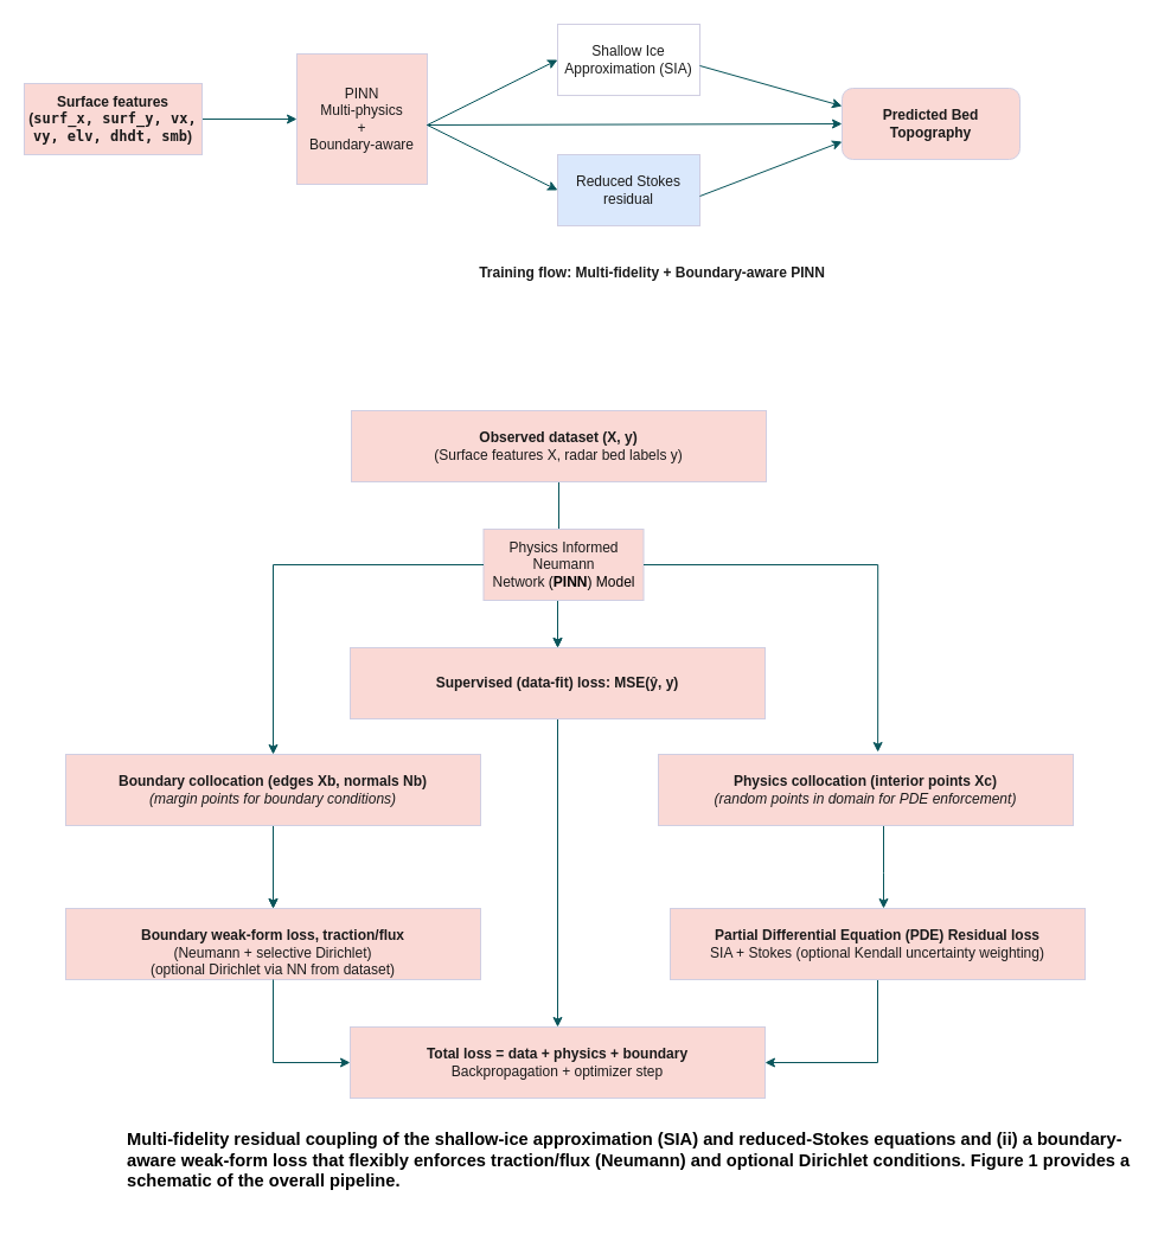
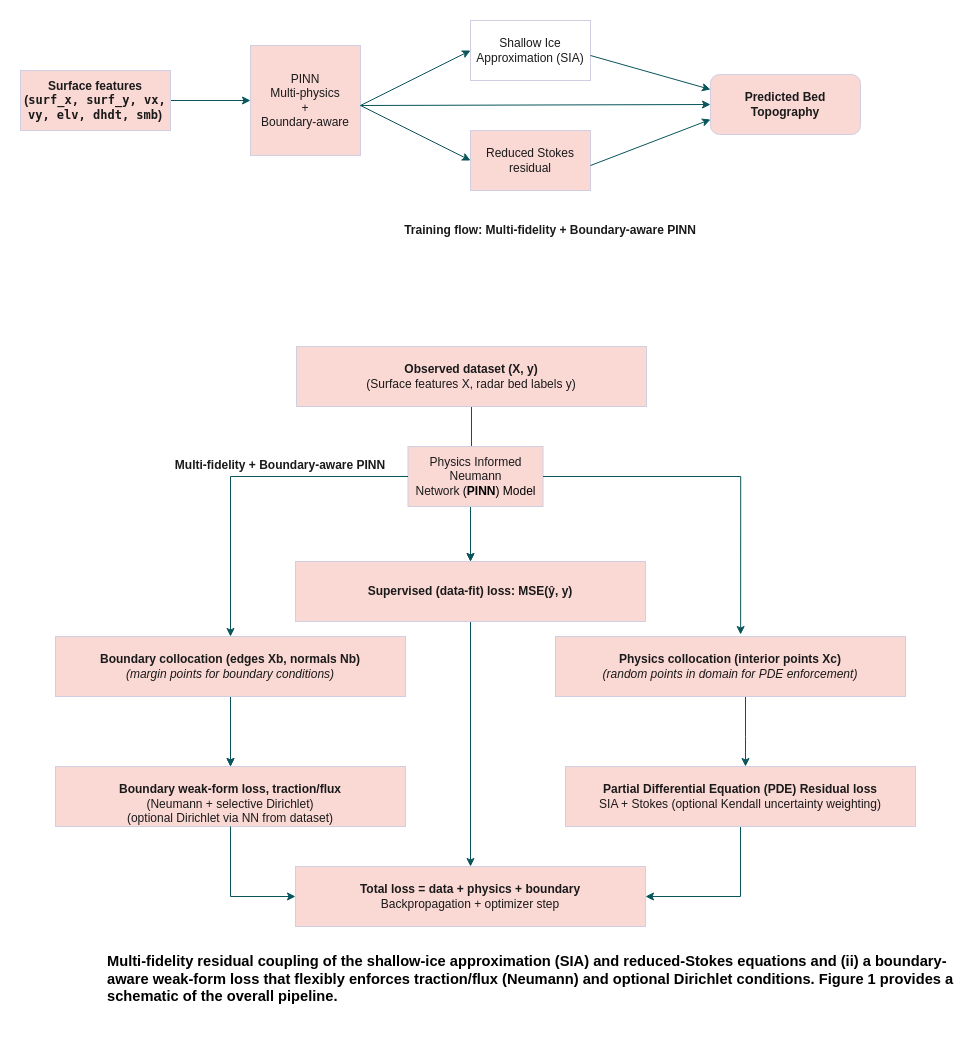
  <mxCell id="0" />
  <mxCell id="1" parent="0" />
  <mxCell id="2" value="" style="edgeStyle=orthogonalEdgeStyle;rounded=0;orthogonalLoop=1;jettySize=auto;html=1;labelBackgroundColor=none;strokeColor=#09555B;fontColor=default;" edge="1" parent="1" source="3" target="4"><mxGeometry relative="1" as="geometry" /></mxCell>
  <mxCell id="3" value="&lt;b&gt;Surface features (&lt;code data-end=&quot;223&quot; data-start=&quot;183&quot;&gt;surf_x, surf_y, vx, vy, elv, dhdt, smb&lt;/code&gt;)&lt;/b&gt;" style="rounded=0;whiteSpace=wrap;html=1;labelBackgroundColor=none;fillColor=#FAD9D5;strokeColor=#D0CEE2;fontColor=#1A1A1A;" vertex="1" parent="1"><mxGeometry x="20" y="70" width="150" height="60" as="geometry" /></mxCell>
  <mxCell id="4" value="PINN&lt;div&gt;Multi-physics&lt;/div&gt;&lt;div&gt;+&lt;/div&gt;&lt;div&gt;Boundary-aware&lt;/div&gt;" style="whiteSpace=wrap;html=1;aspect=fixed;labelBackgroundColor=none;fillColor=#FAD9D5;strokeColor=#D0CEE2;fontColor=#1A1A1A;" vertex="1" parent="1"><mxGeometry x="250" y="45" width="110" height="110" as="geometry" /></mxCell>
  <mxCell id="5" value="&lt;b&gt;Predicted Bed Topography&lt;/b&gt;" style="whiteSpace=wrap;html=1;labelBackgroundColor=none;fillColor=#FAD9D5;strokeColor=#D0CEE2;fontColor=#1A1A1A;rounded=1;" vertex="1" parent="1"><mxGeometry x="710" y="74" width="150" height="60" as="geometry" /></mxCell>
  <mxCell id="6" value="Shallow Ice Approximation (SIA)" style="rounded=0;whiteSpace=wrap;html=1;labelBackgroundColor=none;fillColor=#ffffff;strokeColor=#D0CEE2;fontColor=#1A1A1A;" vertex="1" parent="1"><mxGeometry x="470" y="20" width="120" height="60" as="geometry" /></mxCell>
- <mxCell id="7" value="Reduced Stokes residual" style="rounded=0;whiteSpace=wrap;html=1;labelBackgroundColor=none;fillColor=#dae8fc;strokeColor=#D0CEE2;fontColor=#1A1A1A;" vertex="1" parent="1"><mxGeometry x="470" y="130" width="120" height="60" as="geometry" /></mxCell>
+ <mxCell id="7" value="Reduced Stokes residual" style="rounded=0;whiteSpace=wrap;html=1;labelBackgroundColor=none;fillColor=#FAD9D5;strokeColor=#D0CEE2;fontColor=#1A1A1A;" vertex="1" parent="1"><mxGeometry x="470" y="130" width="120" height="60" as="geometry" /></mxCell>
  <mxCell id="8" value="" style="edgeStyle=orthogonalEdgeStyle;rounded=0;orthogonalLoop=1;jettySize=auto;html=1;labelBackgroundColor=none;strokeColor=#09555B;fontColor=default;" edge="1" parent="1" source="10" target="12"><mxGeometry relative="1" as="geometry" /></mxCell>
  <mxCell id="9" value="" style="edgeStyle=orthogonalEdgeStyle;rounded=0;orthogonalLoop=1;jettySize=auto;html=1;labelBackgroundColor=none;strokeColor=#09555B;fontColor=default;" edge="1" parent="1" source="10" target="12"><mxGeometry relative="1" as="geometry" /></mxCell>
  <mxCell id="10" value="&lt;br&gt;&lt;b&gt;Observed dataset (X, y)&lt;/b&gt;&lt;div&gt;(Surface features X, radar bed labels y)&lt;br&gt;&lt;div&gt;&lt;br&gt;&lt;/div&gt;&lt;/div&gt;" style="rounded=0;whiteSpace=wrap;html=1;labelBackgroundColor=none;fillColor=#FAD9D5;strokeColor=#D0CEE2;fontColor=#1A1A1A;" vertex="1" parent="1"><mxGeometry x="296" y="346" width="350" height="60" as="geometry" /></mxCell>
  <mxCell id="11" style="edgeStyle=orthogonalEdgeStyle;rounded=0;orthogonalLoop=1;jettySize=auto;html=1;labelBackgroundColor=none;strokeColor=#09555B;fontColor=default;" edge="1" parent="1" source="12" target="19"><mxGeometry relative="1" as="geometry" /></mxCell>
- <mxCell id="12" value="&lt;b&gt;Supervised (data-fit) loss: MSE(ŷ, y)&lt;/b&gt;" style="rounded=0;whiteSpace=wrap;html=1;labelBackgroundColor=none;fillColor=#FAD9D5;strokeColor=#D0CEE2;fontColor=#1A1A1A;" vertex="1" parent="1"><mxGeometry x="295" y="546" width="350" height="60" as="geometry" /></mxCell>
+ <mxCell id="12" value="&lt;b&gt;Supervised (data-fit) loss: MSE(ŷ, y)&lt;/b&gt;" style="rounded=0;whiteSpace=wrap;html=1;labelBackgroundColor=none;fillColor=#FAD9D5;strokeColor=#D0CEE2;fontColor=#1A1A1A;" vertex="1" parent="1"><mxGeometry x="295" y="561" width="350" height="60" as="geometry" /></mxCell>
  <mxCell id="13" style="edgeStyle=orthogonalEdgeStyle;rounded=0;orthogonalLoop=1;jettySize=auto;html=1;labelBackgroundColor=none;strokeColor=#09555B;fontColor=default;" edge="1" parent="1" source="15" target="18"><mxGeometry relative="1" as="geometry" /></mxCell>
  <mxCell id="14" style="edgeStyle=orthogonalEdgeStyle;rounded=0;orthogonalLoop=1;jettySize=auto;html=1;entryX=0.5;entryY=0;entryDx=0;entryDy=0;labelBackgroundColor=none;strokeColor=#09555B;fontColor=default;" edge="1" parent="1" source="15" target="18"><mxGeometry relative="1" as="geometry" /></mxCell>
  <mxCell id="15" value="&lt;strong data-end=&quot;893&quot; data-start=&quot;846&quot;&gt;Boundary collocation (edges Xb, normals Nb)&lt;/strong&gt;&lt;br&gt;&lt;em data-end=&quot;939&quot; data-start=&quot;898&quot;&gt;(margin points for boundary conditions)&lt;/em&gt;" style="rounded=0;whiteSpace=wrap;html=1;verticalAlign=middle;labelBackgroundColor=none;fillColor=#FAD9D5;strokeColor=#D0CEE2;fontColor=#1A1A1A;" vertex="1" parent="1"><mxGeometry x="55" y="636" width="350" height="60" as="geometry" /></mxCell>
  <mxCell id="16" style="edgeStyle=orthogonalEdgeStyle;rounded=0;orthogonalLoop=1;jettySize=auto;html=1;labelBackgroundColor=none;strokeColor=#09555B;fontColor=default;" edge="1" parent="1" source="17"><mxGeometry relative="1" as="geometry"><mxPoint x="745" y="766" as="targetPoint" /><Array as="points"><mxPoint x="745" y="736" /><mxPoint x="745" y="736" /></Array></mxGeometry></mxCell>
  <mxCell id="17" value="&lt;br&gt;&lt;strong data-end=&quot;788&quot; data-start=&quot;744&quot;&gt;Physics collocation (interior points Xc)&lt;/strong&gt;&lt;br&gt;&lt;em data-end=&quot;840&quot; data-start=&quot;793&quot;&gt;(random points in domain for PDE enforcement)&lt;/em&gt;&lt;div&gt;&lt;br/&gt;&lt;/div&gt;" style="rounded=0;whiteSpace=wrap;html=1;labelBackgroundColor=none;fillColor=#FAD9D5;strokeColor=#D0CEE2;fontColor=#1A1A1A;" vertex="1" parent="1"><mxGeometry x="555" y="636" width="350" height="60" as="geometry" /></mxCell>
  <mxCell id="18" value="&lt;br&gt;&lt;b&gt;Boundary weak-form loss, traction/flux&lt;/b&gt;&lt;div&gt;(Neumann + selective Dirichlet)&lt;br&gt;(optional Dirichlet via NN from dataset)&lt;/div&gt;" style="rounded=0;whiteSpace=wrap;html=1;labelBackgroundColor=none;fillColor=#FAD9D5;strokeColor=#D0CEE2;fontColor=#1A1A1A;" vertex="1" parent="1"><mxGeometry x="55" y="766" width="350" height="60" as="geometry" /></mxCell>
  <mxCell id="19" value="&lt;br&gt;&lt;b&gt;Total loss = data + physics + boundary&lt;/b&gt;&lt;div&gt;Backpropagation + optimizer step&lt;br&gt;&lt;br&gt;&lt;/div&gt;" style="rounded=0;whiteSpace=wrap;html=1;labelBackgroundColor=none;fillColor=#FAD9D5;strokeColor=#D0CEE2;fontColor=#1A1A1A;" vertex="1" parent="1"><mxGeometry x="295" y="866" width="350" height="60" as="geometry" /></mxCell>
  <mxCell id="20" value="&lt;b style=&quot;&quot; id=&quot;docs-internal-guid-a3362013-7fff-34dc-56f6-82727725d216&quot;&gt;&lt;span style=&quot;font-size: 11pt; font-family: Arial, sans-serif; color: rgb(0, 0, 0); background-color: transparent; font-style: normal; font-variant: normal; text-decoration: none; vertical-align: baseline; white-space: pre-wrap;&quot;&gt;Multi-fidelity residual coupling of the shallow-ice approximation (SIA) and reduced-Stokes equations and (ii) a boundary-aware weak-form loss that flexibly enforces traction/flux (Neumann) and optional Dirichlet conditions. Figure 1 provides a schematic of the overall pipeline.&lt;/span&gt;&lt;/b&gt;" style="text;whiteSpace=wrap;html=1;labelBackgroundColor=none;fontColor=#1A1A1A;" vertex="1" parent="1"><mxGeometry x="105" y="946" width="850" height="90" as="geometry" /></mxCell>
  <mxCell id="21" style="edgeStyle=orthogonalEdgeStyle;rounded=0;orthogonalLoop=1;jettySize=auto;html=1;exitX=0.5;exitY=1;exitDx=0;exitDy=0;labelBackgroundColor=none;strokeColor=#09555B;fontColor=default;" edge="1" parent="1" source="5" target="5"><mxGeometry relative="1" as="geometry" /></mxCell>
  <mxCell id="22" value="Physics Informed Neumann Network&amp;nbsp;&lt;span style=&quot;background-color: transparent; color: light-dark(rgb(0, 0, 0), rgb(255, 255, 255));&quot;&gt;(&lt;b&gt;PINN&lt;/b&gt;) Model&lt;/span&gt;" style="rounded=0;whiteSpace=wrap;html=1;labelBackgroundColor=none;fillColor=#FAD9D5;strokeColor=#D0CEE2;fontColor=#1A1A1A;" vertex="1" parent="1"><mxGeometry x="407.5" y="446" width="135" height="60" as="geometry" /></mxCell>
  <mxCell id="23" style="edgeStyle=orthogonalEdgeStyle;rounded=0;orthogonalLoop=1;jettySize=auto;html=1;entryX=0.529;entryY=-0.033;entryDx=0;entryDy=0;entryPerimeter=0;labelBackgroundColor=none;strokeColor=#09555B;fontColor=default;" edge="1" parent="1" source="22" target="17"><mxGeometry relative="1" as="geometry" /></mxCell>
  <mxCell id="24" style="edgeStyle=orthogonalEdgeStyle;rounded=0;orthogonalLoop=1;jettySize=auto;html=1;entryX=0.5;entryY=0;entryDx=0;entryDy=0;labelBackgroundColor=none;strokeColor=#09555B;fontColor=default;" edge="1" parent="1" source="22" target="15"><mxGeometry relative="1" as="geometry" /></mxCell>
  <mxCell id="25" style="edgeStyle=orthogonalEdgeStyle;rounded=0;orthogonalLoop=1;jettySize=auto;html=1;exitX=0.5;exitY=1;exitDx=0;exitDy=0;labelBackgroundColor=none;strokeColor=#09555B;fontColor=default;" edge="1" parent="1" source="18"><mxGeometry relative="1" as="geometry"><mxPoint x="235" y="826" as="sourcePoint" /><mxPoint x="295" y="896" as="targetPoint" /><Array as="points"><mxPoint x="230" y="896" /></Array></mxGeometry></mxCell>
  <mxCell id="26" style="edgeStyle=orthogonalEdgeStyle;rounded=0;orthogonalLoop=1;jettySize=auto;html=1;exitX=0.5;exitY=1;exitDx=0;exitDy=0;entryX=1;entryY=0.5;entryDx=0;entryDy=0;labelBackgroundColor=none;strokeColor=#09555B;fontColor=default;" edge="1" parent="1" source="27" target="19"><mxGeometry relative="1" as="geometry"><mxPoint x="740" y="896" as="targetPoint" /></mxGeometry></mxCell>
  <mxCell id="27" value="&lt;b&gt;Partial Differential Equation (PDE) Residual loss&lt;/b&gt;&lt;div&gt;SIA + Stokes&amp;nbsp;(optional Kendall uncertainty weighting)&lt;/div&gt;" style="rounded=0;whiteSpace=wrap;html=1;labelBackgroundColor=none;fillColor=#FAD9D5;strokeColor=#D0CEE2;fontColor=#1A1A1A;" vertex="1" parent="1"><mxGeometry x="565" y="766" width="350" height="60" as="geometry" /></mxCell>
  <mxCell id="28" value="" style="endArrow=classic;html=1;rounded=0;entryX=0;entryY=0.5;entryDx=0;entryDy=0;labelBackgroundColor=none;strokeColor=#09555B;fontColor=default;" edge="1" parent="1" target="7"><mxGeometry width="50" height="50" relative="1" as="geometry"><mxPoint x="360" y="105" as="sourcePoint" /><mxPoint x="410" y="55" as="targetPoint" /></mxGeometry></mxCell>
  <mxCell id="29" value="" style="endArrow=classic;html=1;rounded=0;entryX=0;entryY=0.5;entryDx=0;entryDy=0;labelBackgroundColor=none;strokeColor=#09555B;fontColor=default;" edge="1" parent="1" target="6"><mxGeometry width="50" height="50" relative="1" as="geometry"><mxPoint x="360" y="105" as="sourcePoint" /><mxPoint x="410" y="55" as="targetPoint" /></mxGeometry></mxCell>
  <mxCell id="30" value="" style="endArrow=classic;html=1;rounded=0;entryX=0;entryY=0.75;entryDx=0;entryDy=0;labelBackgroundColor=none;strokeColor=#09555B;fontColor=default;" edge="1" parent="1" target="5"><mxGeometry width="50" height="50" relative="1" as="geometry"><mxPoint x="590" y="165" as="sourcePoint" /><mxPoint x="640" y="115" as="targetPoint" /></mxGeometry></mxCell>
  <mxCell id="31" value="" style="endArrow=classic;html=1;rounded=0;entryX=0;entryY=0.25;entryDx=0;entryDy=0;labelBackgroundColor=none;strokeColor=#09555B;fontColor=default;" edge="1" parent="1" target="5"><mxGeometry width="50" height="50" relative="1" as="geometry"><mxPoint x="590" y="55" as="sourcePoint" /><mxPoint x="640" y="5" as="targetPoint" /></mxGeometry></mxCell>
  <mxCell id="32" value="" style="endArrow=classic;html=1;rounded=0;entryX=0;entryY=0.5;entryDx=0;entryDy=0;labelBackgroundColor=none;strokeColor=#09555B;fontColor=default;" edge="1" parent="1" target="5"><mxGeometry width="50" height="50" relative="1" as="geometry"><mxPoint x="360" y="105" as="sourcePoint" /><mxPoint x="410" y="55" as="targetPoint" /></mxGeometry></mxCell>
  <mxCell id="33" value="Training flow: Multi-fidelity + Boundary-aware PINN" style="text;html=1;align=center;verticalAlign=middle;whiteSpace=wrap;rounded=0;fontStyle=1;labelBackgroundColor=none;fontColor=#1A1A1A;" vertex="1" parent="1"><mxGeometry x="385" y="215" width="330" height="30" as="geometry" /></mxCell>
+ <mxCell id="34" value="Multi-fidelity + Boundary-aware PINN" style="text;html=1;align=center;verticalAlign=middle;whiteSpace=wrap;rounded=0;fontColor=#1A1A1A;fontStyle=1;labelBackgroundColor=none;" vertex="1" parent="1"><mxGeometry x="170" y="450" width="220" height="30" as="geometry" /></mxCell>
